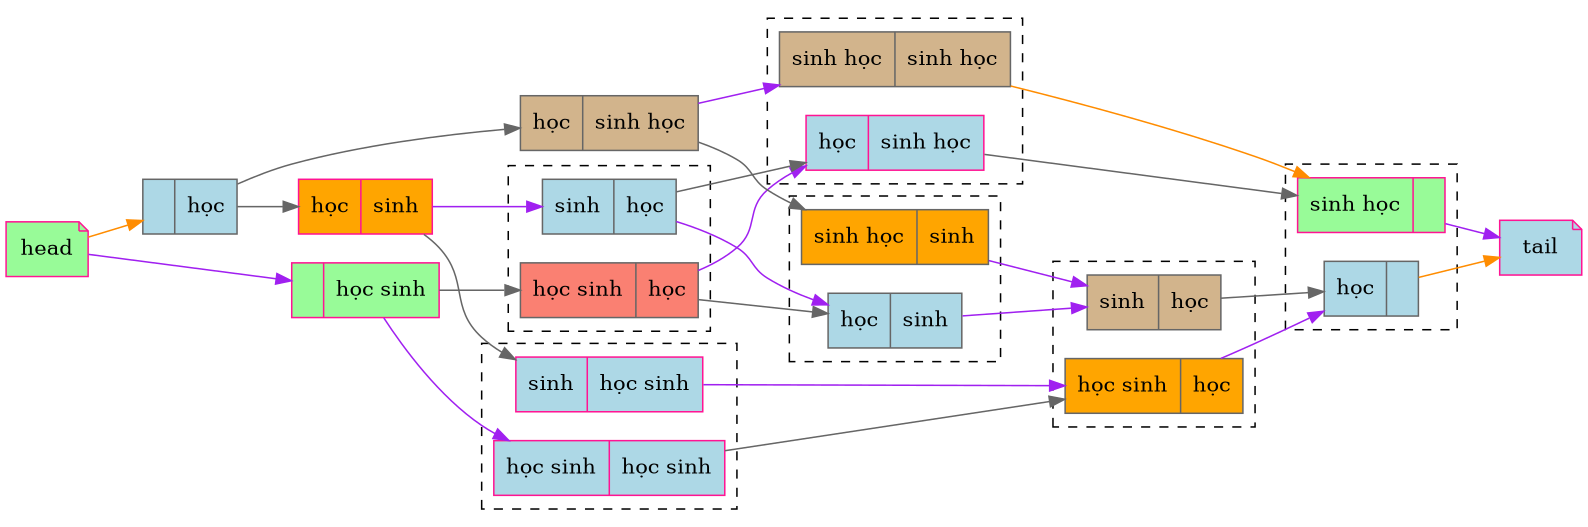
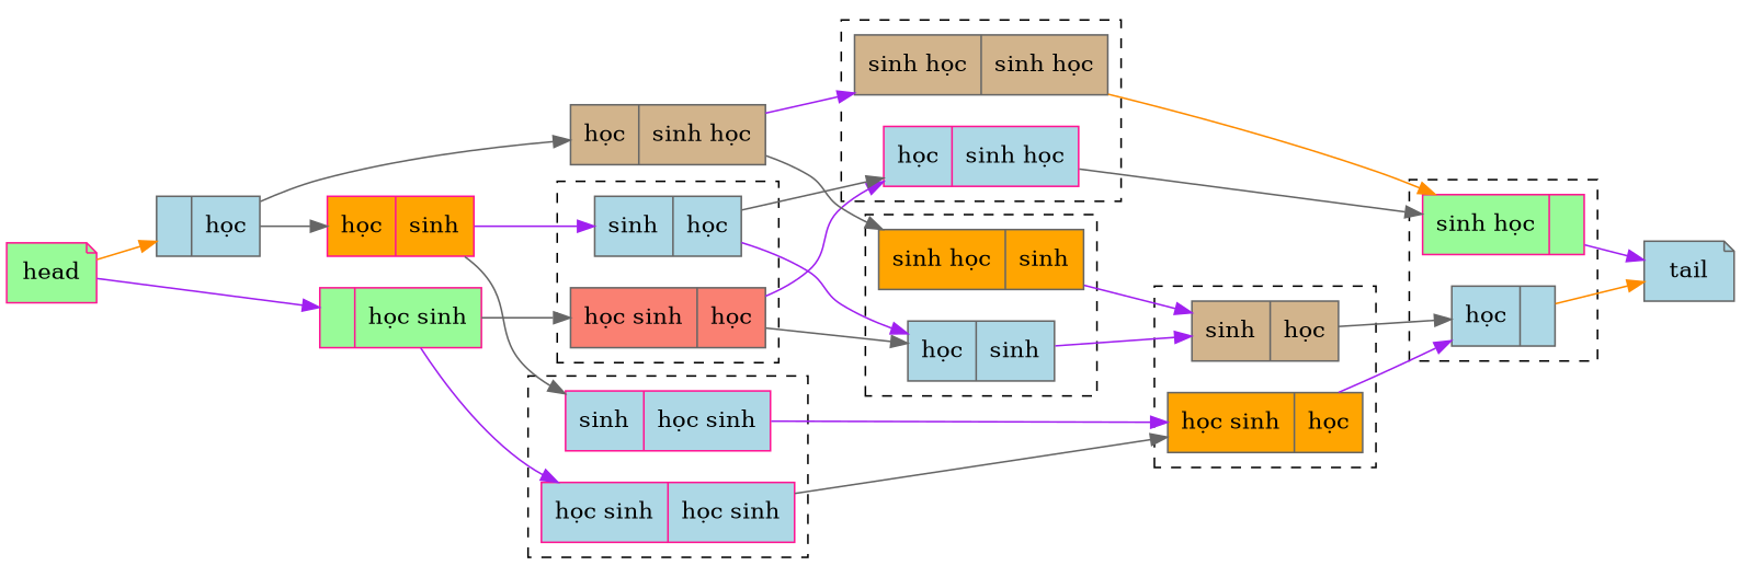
  digraph {
    fontname=arial
    rankdir=LR
    spline=true
    style=dashed
    node [shape=record style=filled fillcolor=lightblue color=gray40]
    edge [color=purple]
    n1 [label="{học sinh|học}" fillcolor=salmon]
    n2 [label="{sinh|học}"]
    n3 [label="{học sinh|học sinh}" color=deeppink]
    n4 [label="{sinh|học sinh}" color=deeppink]
    n5 [label="{sinh học|sinh}" fillcolor=orange]
    n6 [label="{học|sinh}"]
    n7 [label="{sinh học|sinh học}" fillcolor=tan]
    n8 [label="{học|sinh học}" color=deeppink]
    n9 [label="{học sinh|học}" fillcolor=orange]
    n10 [label="{sinh|học}" fillcolor=tan]
    n11 [label="{học|}"]
    n12 [label="{sinh học|}" fillcolor=palegreen color=deeppink]
    n13 [label="{|học}"]
    head [fillcolor=palegreen color=deeppink shape=note]
    n15 [label="{|học sinh}" fillcolor=palegreen color=deeppink]
    n16 [label="{học|sinh}" fillcolor=orange color=deeppink]
    n17 [label="{học|sinh học}" fillcolor=tan]
-   tail [color=deeppink shape=note]
+   tail [shape=note]
    subgraph cluster_1 {
      n1
      n2
    }
    subgraph cluster_2 {
      n3
      n4
    }
    subgraph cluster_3 {
      n5
      n6
    }
    subgraph cluster_4 {
      n7
      n8
    }
    subgraph cluster_5 {
      n9
      n10
    }
    subgraph cluster_6 {
      n11
      n12
    }
    n1 -> n6 [color=gray40]
    n1 -> n8
    n2 -> n6
    n2 -> n8 [color=gray40]
    n3 -> n9 [color=gray40]
    n4 -> n9
    n5 -> n10
    n6 -> n10
    n7 -> n12 [color=darkorange]
    n8 -> n12 [color=gray40]
    n9 -> n11
    n10 -> n11 [color=gray40]
    n11 -> tail [color=darkorange]
    n12 -> tail
    n13 -> n16 [color=gray40]
    n13 -> n17 [color=gray40]
    head -> n13 [color=darkorange]
    head -> n15
    n15 -> n1 [color=gray40]
    n15 -> n3
    n16 -> n2
    n16 -> n4 [color=gray40]
    n17 -> n5 [color=gray40]
    n17 -> n7
  }
